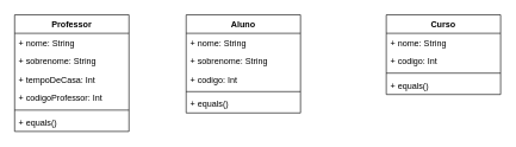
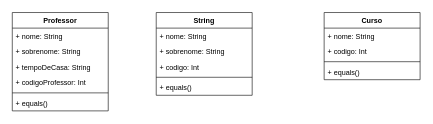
  <mxCell id="0" />
  <mxCell id="1" parent="0" />
- <mxCell id="2" value="Aluno" style="swimlane;fontStyle=1;align=center;verticalAlign=top;childLayout=stackLayout;horizontal=1;startSize=26;horizontalStack=0;resizeParent=1;resizeParentMax=0;resizeLast=0;collapsible=1;marginBottom=0;" parent="1" vertex="1"><mxGeometry x="260" y="20" width="160" height="138" as="geometry" /></mxCell>
+ <mxCell id="2" value="String" style="swimlane;fontStyle=1;align=center;verticalAlign=top;childLayout=stackLayout;horizontal=1;startSize=26;horizontalStack=0;resizeParent=1;resizeParentMax=0;resizeLast=0;collapsible=1;marginBottom=0;" parent="1" vertex="1"><mxGeometry x="260" y="20" width="160" height="138" as="geometry" /></mxCell>
  <mxCell id="3" value="+ nome: String" style="text;strokeColor=none;fillColor=none;align=left;verticalAlign=top;spacingLeft=4;spacingRight=4;overflow=hidden;rotatable=0;points=[[0,0.5],[1,0.5]];portConstraint=eastwest;" parent="2" vertex="1"><mxGeometry y="26" width="160" height="26" as="geometry" /></mxCell>
  <mxCell id="4" value="+ sobrenome: String" style="text;strokeColor=none;fillColor=none;align=left;verticalAlign=top;spacingLeft=4;spacingRight=4;overflow=hidden;rotatable=0;points=[[0,0.5],[1,0.5]];portConstraint=eastwest;" parent="2" vertex="1"><mxGeometry y="52" width="160" height="26" as="geometry" /></mxCell>
  <mxCell id="5" value="+ codigo: Int" style="text;strokeColor=none;fillColor=none;align=left;verticalAlign=top;spacingLeft=4;spacingRight=4;overflow=hidden;rotatable=0;points=[[0,0.5],[1,0.5]];portConstraint=eastwest;" parent="2" vertex="1"><mxGeometry y="78" width="160" height="26" as="geometry" /></mxCell>
  <mxCell id="6" value="" style="line;strokeWidth=1;fillColor=none;align=left;verticalAlign=middle;spacingTop=-1;spacingLeft=3;spacingRight=3;rotatable=0;labelPosition=right;points=[];portConstraint=eastwest;" parent="2" vertex="1"><mxGeometry y="104" width="160" height="8" as="geometry" /></mxCell>
  <mxCell id="7" value="+ equals()" style="text;strokeColor=none;fillColor=none;align=left;verticalAlign=top;spacingLeft=4;spacingRight=4;overflow=hidden;rotatable=0;points=[[0,0.5],[1,0.5]];portConstraint=eastwest;" parent="2" vertex="1"><mxGeometry y="112" width="160" height="26" as="geometry" /></mxCell>
  <mxCell id="8" value="Curso" style="swimlane;fontStyle=1;align=center;verticalAlign=top;childLayout=stackLayout;horizontal=1;startSize=26;horizontalStack=0;resizeParent=1;resizeParentMax=0;resizeLast=0;collapsible=1;marginBottom=0;" vertex="1" parent="1"><mxGeometry x="540" y="20" width="160" height="112" as="geometry" /></mxCell>
  <mxCell id="9" value="+ nome: String" style="text;strokeColor=none;fillColor=none;align=left;verticalAlign=top;spacingLeft=4;spacingRight=4;overflow=hidden;rotatable=0;points=[[0,0.5],[1,0.5]];portConstraint=eastwest;" vertex="1" parent="8"><mxGeometry y="26" width="160" height="26" as="geometry" /></mxCell>
  <mxCell id="10" value="+ codigo: Int" style="text;strokeColor=none;fillColor=none;align=left;verticalAlign=top;spacingLeft=4;spacingRight=4;overflow=hidden;rotatable=0;points=[[0,0.5],[1,0.5]];portConstraint=eastwest;" vertex="1" parent="8"><mxGeometry y="52" width="160" height="26" as="geometry" /></mxCell>
  <mxCell id="11" value="" style="line;strokeWidth=1;fillColor=none;align=left;verticalAlign=middle;spacingTop=-1;spacingLeft=3;spacingRight=3;rotatable=0;labelPosition=right;points=[];portConstraint=eastwest;" vertex="1" parent="8"><mxGeometry y="78" width="160" height="8" as="geometry" /></mxCell>
  <mxCell id="12" value="+ equals()" style="text;strokeColor=none;fillColor=none;align=left;verticalAlign=top;spacingLeft=4;spacingRight=4;overflow=hidden;rotatable=0;points=[[0,0.5],[1,0.5]];portConstraint=eastwest;" vertex="1" parent="8"><mxGeometry y="86" width="160" height="26" as="geometry" /></mxCell>
  <mxCell id="13" value="Professor" style="swimlane;fontStyle=1;align=center;verticalAlign=top;childLayout=stackLayout;horizontal=1;startSize=26;horizontalStack=0;resizeParent=1;resizeParentMax=0;resizeLast=0;collapsible=1;marginBottom=0;" vertex="1" parent="1"><mxGeometry x="20" y="20" width="160" height="164" as="geometry" /></mxCell>
  <mxCell id="14" value="+ nome: String" style="text;strokeColor=none;fillColor=none;align=left;verticalAlign=top;spacingLeft=4;spacingRight=4;overflow=hidden;rotatable=0;points=[[0,0.5],[1,0.5]];portConstraint=eastwest;" vertex="1" parent="13"><mxGeometry y="26" width="160" height="26" as="geometry" /></mxCell>
  <mxCell id="15" value="+ sobrenome: String" style="text;strokeColor=none;fillColor=none;align=left;verticalAlign=top;spacingLeft=4;spacingRight=4;overflow=hidden;rotatable=0;points=[[0,0.5],[1,0.5]];portConstraint=eastwest;" vertex="1" parent="13"><mxGeometry y="52" width="160" height="26" as="geometry" /></mxCell>
- <mxCell id="16" value="+ tempoDeCasa: Int" style="text;strokeColor=none;fillColor=none;align=left;verticalAlign=top;spacingLeft=4;spacingRight=4;overflow=hidden;rotatable=0;points=[[0,0.5],[1,0.5]];portConstraint=eastwest;" vertex="1" parent="13"><mxGeometry y="78" width="160" height="26" as="geometry" /></mxCell>
+ <mxCell id="16" value="+ tempoDeCasa: String" style="text;strokeColor=none;fillColor=none;align=left;verticalAlign=top;spacingLeft=4;spacingRight=4;overflow=hidden;rotatable=0;points=[[0,0.5],[1,0.5]];portConstraint=eastwest;" vertex="1" parent="13"><mxGeometry y="78" width="160" height="26" as="geometry" /></mxCell>
  <mxCell id="17" value="+ codigoProfessor: Int" style="text;strokeColor=none;fillColor=none;align=left;verticalAlign=top;spacingLeft=4;spacingRight=4;overflow=hidden;rotatable=0;points=[[0,0.5],[1,0.5]];portConstraint=eastwest;" vertex="1" parent="13"><mxGeometry y="104" width="160" height="26" as="geometry" /></mxCell>
  <mxCell id="18" value="" style="line;strokeWidth=1;fillColor=none;align=left;verticalAlign=middle;spacingTop=-1;spacingLeft=3;spacingRight=3;rotatable=0;labelPosition=right;points=[];portConstraint=eastwest;" vertex="1" parent="13"><mxGeometry y="130" width="160" height="8" as="geometry" /></mxCell>
  <mxCell id="19" value="+ equals()" style="text;strokeColor=none;fillColor=none;align=left;verticalAlign=top;spacingLeft=4;spacingRight=4;overflow=hidden;rotatable=0;points=[[0,0.5],[1,0.5]];portConstraint=eastwest;" vertex="1" parent="13"><mxGeometry y="138" width="160" height="26" as="geometry" /></mxCell>
